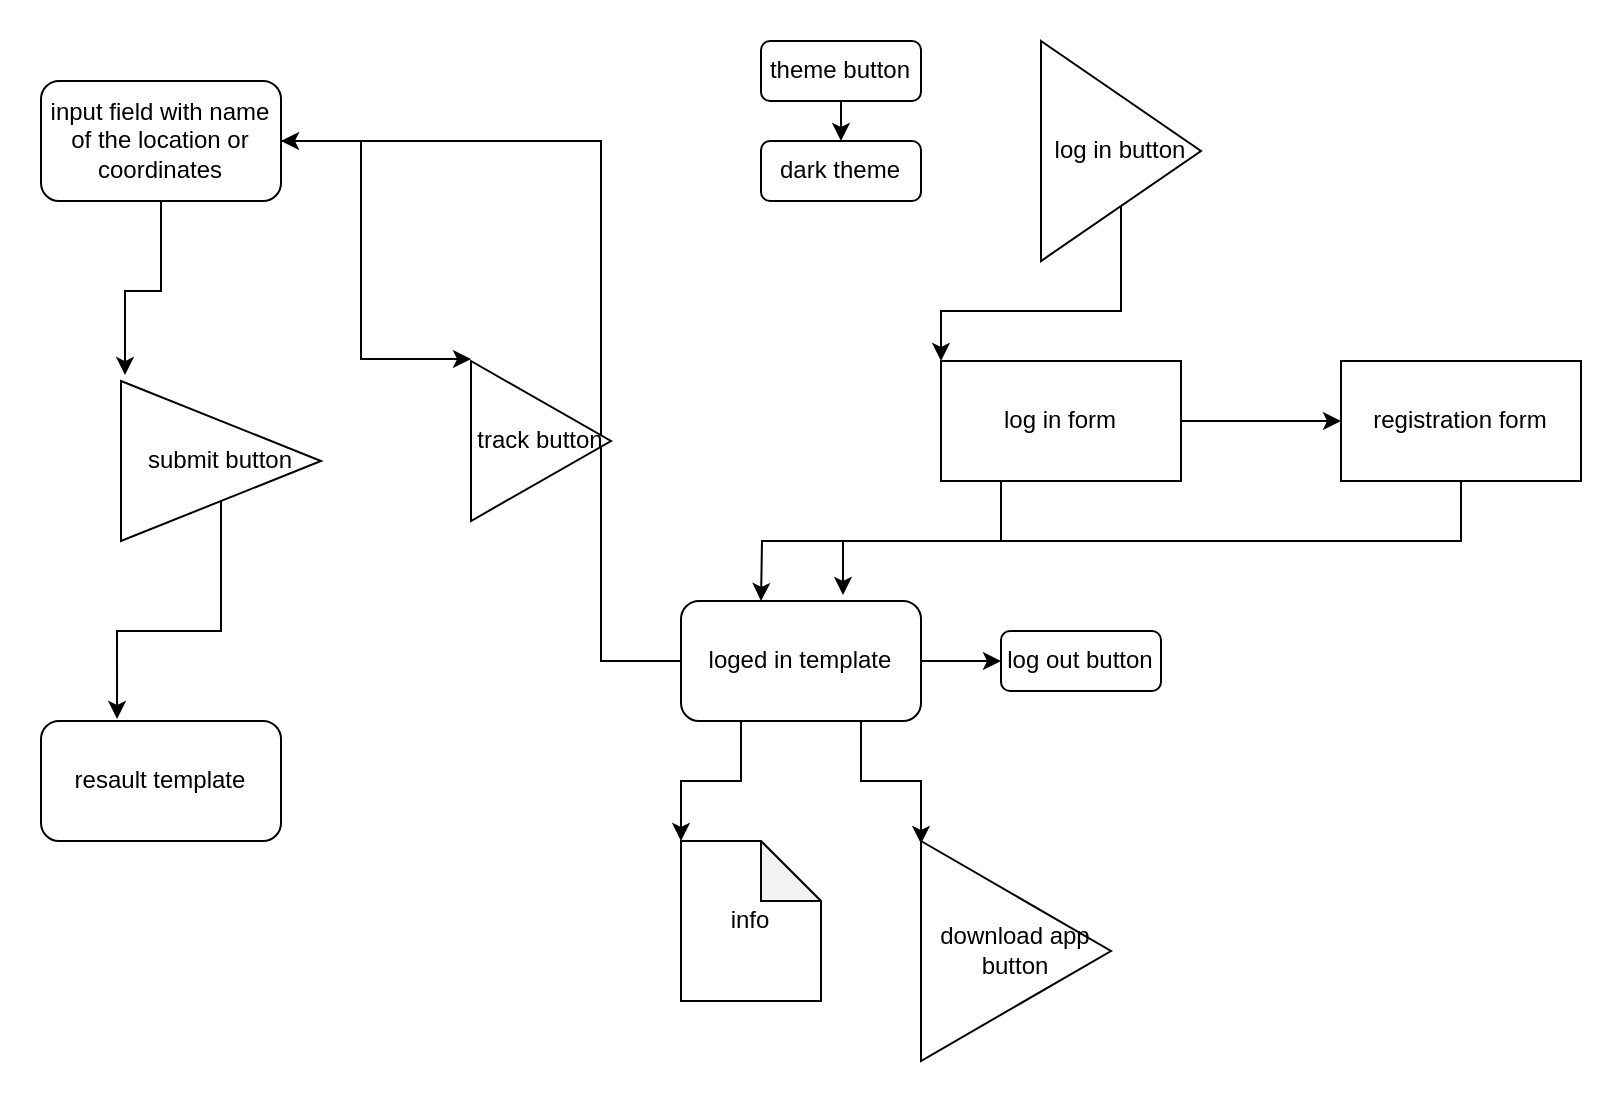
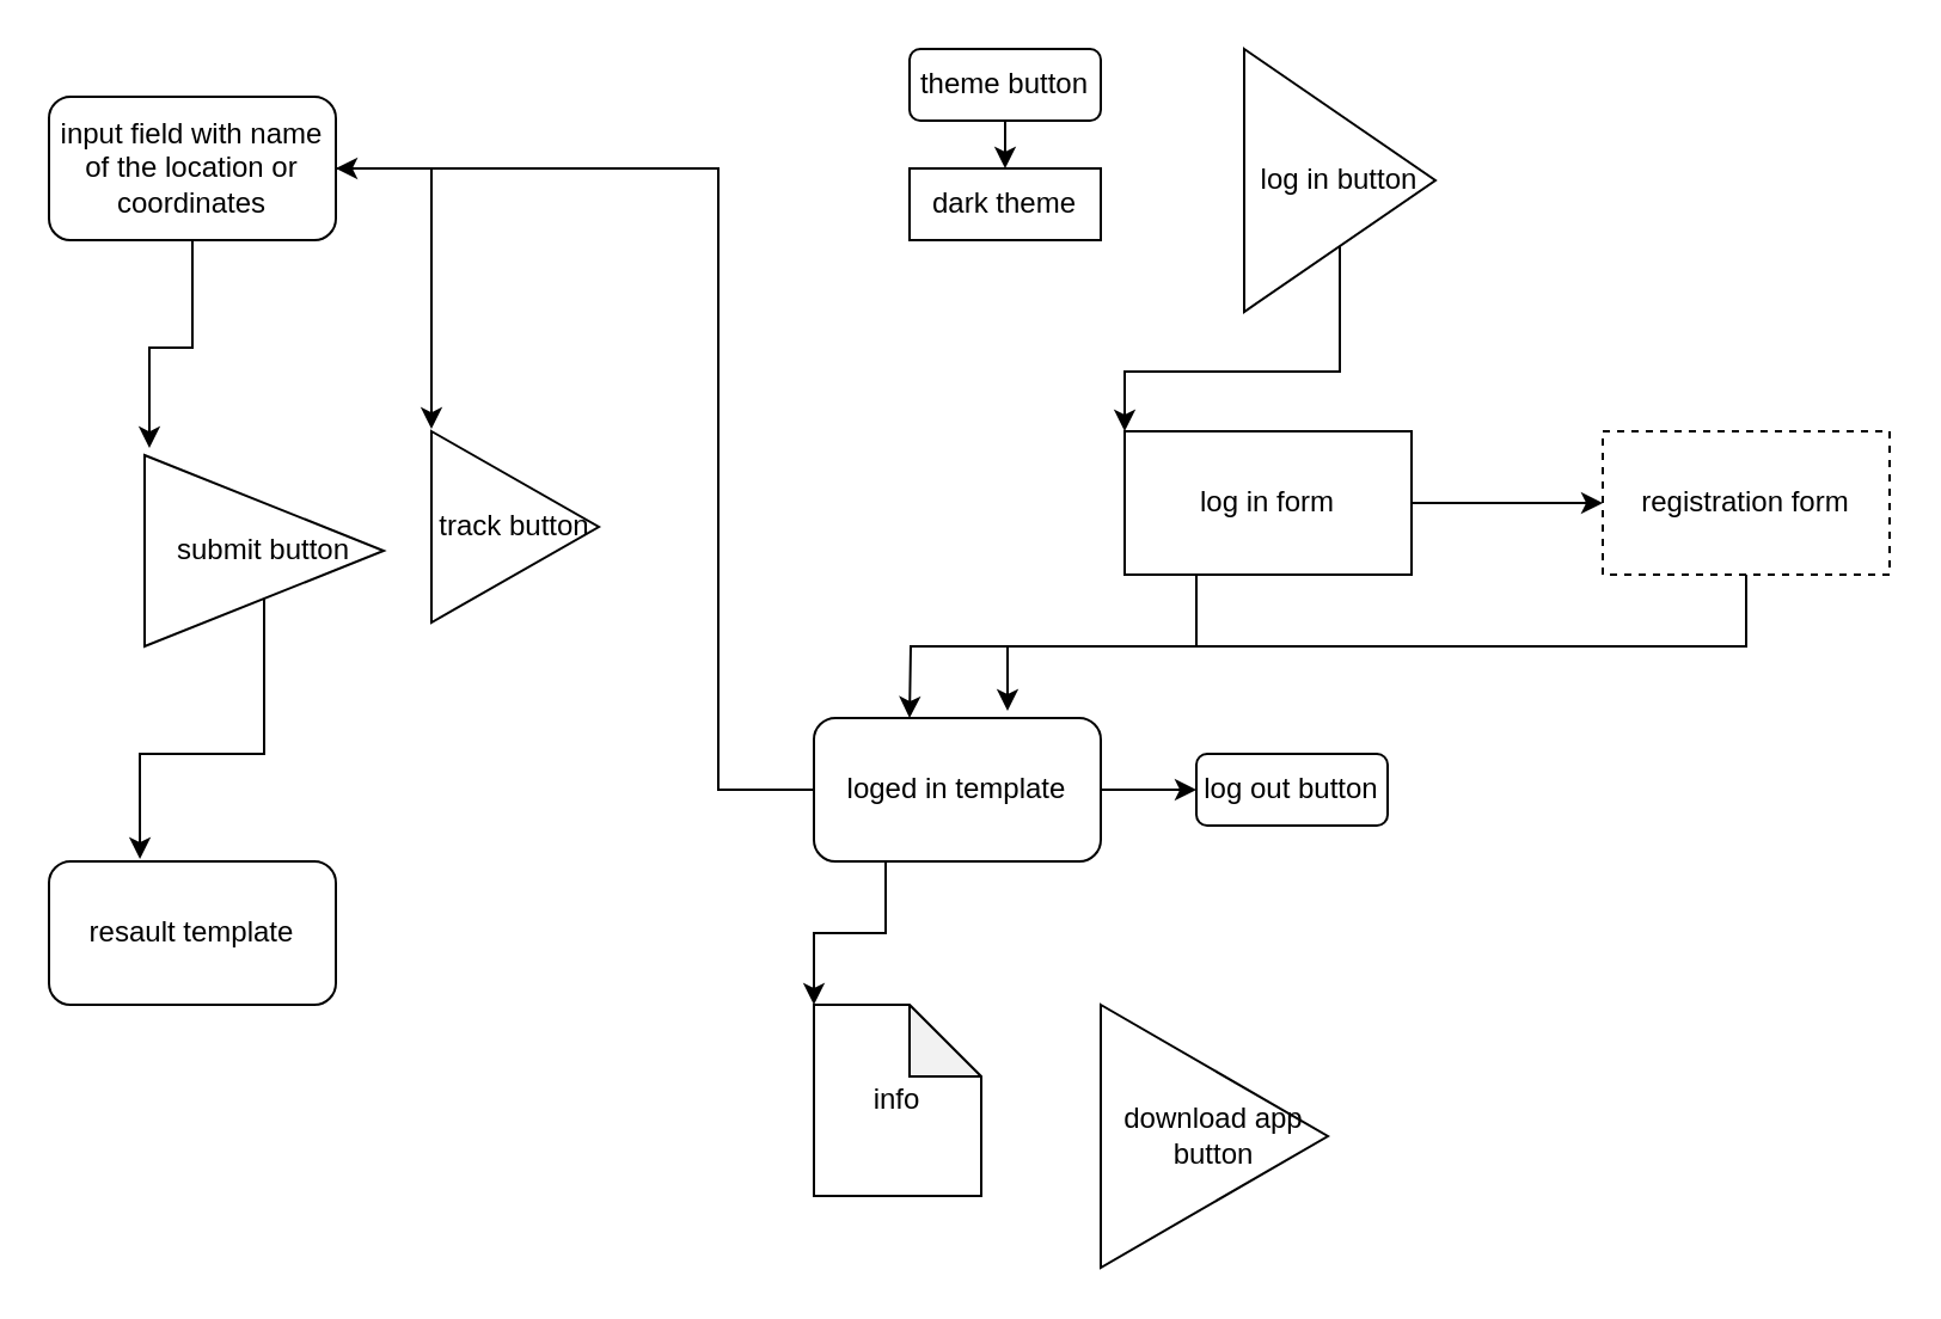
  <mxCell id="0" />
  <mxCell id="1" parent="0" />
  <mxCell id="2" style="edgeStyle=orthogonalEdgeStyle;rounded=0;orthogonalLoop=1;jettySize=auto;html=1;exitX=0.5;exitY=1;exitDx=0;exitDy=0;entryX=0.02;entryY=-0.037;entryDx=0;entryDy=0;entryPerimeter=0;" edge="1" parent="1" source="4" target="6"><mxGeometry relative="1" as="geometry" /></mxCell>
  <mxCell id="3" style="edgeStyle=orthogonalEdgeStyle;rounded=0;orthogonalLoop=1;jettySize=auto;html=1;exitX=1;exitY=0.75;exitDx=0;exitDy=0;entryX=0;entryY=-0.012;entryDx=0;entryDy=0;entryPerimeter=0;" edge="1" parent="1" source="4" target="24"><mxGeometry relative="1" as="geometry"><mxPoint x="220" y="170" as="targetPoint" /><Array as="points"><mxPoint x="140" y="70" /><mxPoint x="180" y="70" /></Array></mxGeometry></mxCell>
  <mxCell id="4" value="input field with name of the location or coordinates" style="rounded=1;whiteSpace=wrap;html=1;" vertex="1" parent="1"><mxGeometry x="20" y="40" width="120" height="60" as="geometry" /></mxCell>
  <mxCell id="5" style="edgeStyle=orthogonalEdgeStyle;rounded=0;orthogonalLoop=1;jettySize=auto;html=1;exitX=0.5;exitY=1;exitDx=0;exitDy=0;entryX=0.317;entryY=-0.017;entryDx=0;entryDy=0;entryPerimeter=0;" edge="1" parent="1" source="6" target="7"><mxGeometry relative="1" as="geometry" /></mxCell>
  <mxCell id="6" value="submit button" style="triangle;whiteSpace=wrap;html=1;" vertex="1" parent="1"><mxGeometry x="60" y="190" width="100" height="80" as="geometry" /></mxCell>
  <mxCell id="7" value="resault template" style="rounded=1;whiteSpace=wrap;html=1;" vertex="1" parent="1"><mxGeometry x="20" y="360" width="120" height="60" as="geometry" /></mxCell>
- <mxCell id="8" value="dark theme" style="rounded=1;whiteSpace=wrap;html=1;" vertex="1" parent="1"><mxGeometry x="380" y="70" width="80" height="30" as="geometry" /></mxCell>
+ <mxCell id="8" value="dark theme" style="whiteSpace=wrap;html=1;rounded=0;" vertex="1" parent="1"><mxGeometry x="380" y="70" width="80" height="30" as="geometry" /></mxCell>
  <mxCell id="9" style="edgeStyle=orthogonalEdgeStyle;rounded=0;orthogonalLoop=1;jettySize=auto;html=1;exitX=0.5;exitY=1;exitDx=0;exitDy=0;entryX=0.5;entryY=0;entryDx=0;entryDy=0;" edge="1" parent="1" source="10" target="8"><mxGeometry relative="1" as="geometry" /></mxCell>
  <mxCell id="10" value="theme button" style="rounded=1;whiteSpace=wrap;html=1;" vertex="1" parent="1"><mxGeometry x="380" width="80" height="30" as="geometry" y="20" /></mxCell>
  <mxCell id="11" style="edgeStyle=orthogonalEdgeStyle;rounded=0;orthogonalLoop=1;jettySize=auto;html=1;entryX=0;entryY=0;entryDx=0;entryDy=0;" edge="1" parent="1" source="12" target="15"><mxGeometry relative="1" as="geometry"><mxPoint x="380" y="180" as="targetPoint" /></mxGeometry></mxCell>
  <mxCell id="12" value="log in button" style="triangle;whiteSpace=wrap;html=1;" vertex="1" parent="1"><mxGeometry x="520" width="80" height="110" as="geometry" y="20" /></mxCell>
  <mxCell id="13" style="edgeStyle=orthogonalEdgeStyle;rounded=0;orthogonalLoop=1;jettySize=auto;html=1;exitX=0.25;exitY=1;exitDx=0;exitDy=0;" edge="1" parent="1" source="15"><mxGeometry relative="1" as="geometry"><mxPoint x="380" y="300" as="targetPoint" /></mxGeometry></mxCell>
  <mxCell id="14" style="edgeStyle=orthogonalEdgeStyle;rounded=0;orthogonalLoop=1;jettySize=auto;html=1;exitX=1;exitY=0.5;exitDx=0;exitDy=0;entryX=0;entryY=0.5;entryDx=0;entryDy=0;" edge="1" parent="1" source="15" target="22"><mxGeometry relative="1" as="geometry"><mxPoint x="530" y="210" as="targetPoint" /></mxGeometry></mxCell>
  <mxCell id="15" value="log in form" style="rounded=0;whiteSpace=wrap;html=1;" vertex="1" parent="1"><mxGeometry x="470" y="180" width="120" height="60" as="geometry" /></mxCell>
  <mxCell id="16" style="edgeStyle=orthogonalEdgeStyle;rounded=0;orthogonalLoop=1;jettySize=auto;html=1;exitX=1;exitY=0.5;exitDx=0;exitDy=0;entryX=0;entryY=0.5;entryDx=0;entryDy=0;" edge="1" parent="1" source="20" target="23"><mxGeometry relative="1" as="geometry"><mxPoint x="490" y="330" as="targetPoint" /></mxGeometry></mxCell>
  <mxCell id="17" style="edgeStyle=orthogonalEdgeStyle;rounded=0;orthogonalLoop=1;jettySize=auto;html=1;exitX=0;exitY=0.5;exitDx=0;exitDy=0;entryX=1;entryY=0.5;entryDx=0;entryDy=0;" edge="1" parent="1" source="20" target="4"><mxGeometry relative="1" as="geometry"><mxPoint x="240" y="200" as="targetPoint" /><Array as="points"><mxPoint x="300" y="330" /><mxPoint x="300" y="70" /></Array></mxGeometry></mxCell>
  <mxCell id="18" style="edgeStyle=orthogonalEdgeStyle;rounded=0;orthogonalLoop=1;jettySize=auto;html=1;exitX=0.25;exitY=1;exitDx=0;exitDy=0;entryX=0;entryY=0;entryDx=0;entryDy=0;entryPerimeter=0;" edge="1" parent="1" source="20" target="25"><mxGeometry relative="1" as="geometry" /></mxCell>
- <mxCell id="19" style="edgeStyle=orthogonalEdgeStyle;rounded=0;orthogonalLoop=1;jettySize=auto;html=1;exitX=0.75;exitY=1;exitDx=0;exitDy=0;entryX=0;entryY=0.013;entryDx=0;entryDy=0;entryPerimeter=0;" edge="1" parent="1" source="20" target="26"><mxGeometry relative="1" as="geometry"><Array as="points"><mxPoint x="430" y="390" /><mxPoint x="460" y="390" /></Array></mxGeometry></mxCell>
  <mxCell id="20" value="loged in template" style="rounded=1;whiteSpace=wrap;html=1;" vertex="1" parent="1"><mxGeometry x="340" y="300" width="120" height="60" as="geometry" /></mxCell>
  <mxCell id="21" style="edgeStyle=orthogonalEdgeStyle;rounded=0;orthogonalLoop=1;jettySize=auto;html=1;exitX=0.5;exitY=1;exitDx=0;exitDy=0;entryX=0.675;entryY=-0.05;entryDx=0;entryDy=0;entryPerimeter=0;" edge="1" parent="1" source="22" target="20"><mxGeometry relative="1" as="geometry" /></mxCell>
- <mxCell id="22" value="registration form" style="rounded=0;whiteSpace=wrap;html=1;" vertex="1" parent="1"><mxGeometry x="670" y="180" width="120" height="60" as="geometry" /></mxCell>
+ <mxCell id="22" value="registration form" style="rounded=0;whiteSpace=wrap;html=1;dashed=1;" vertex="1" parent="1"><mxGeometry x="670" y="180" width="120" height="60" as="geometry" /></mxCell>
  <mxCell id="23" value="log out button" style="rounded=1;whiteSpace=wrap;html=1;" vertex="1" parent="1"><mxGeometry x="500" y="315" width="80" height="30" as="geometry" /></mxCell>
- <mxCell id="24" value="track button" style="triangle;whiteSpace=wrap;html=1;" vertex="1" parent="1"><mxGeometry x="235" y="180" width="70" height="80" as="geometry" /></mxCell>
+ <mxCell id="24" value="track button" style="triangle;whiteSpace=wrap;html=1;" vertex="1" parent="1"><mxGeometry x="180" y="180" width="70" height="80" as="geometry" /></mxCell>
  <mxCell id="25" value="info" style="shape=note;whiteSpace=wrap;html=1;backgroundOutline=1;darkOpacity=0.05;" vertex="1" parent="1"><mxGeometry x="340" y="420" width="70" height="80" as="geometry" /></mxCell>
  <mxCell id="26" value="download app button" style="triangle;whiteSpace=wrap;html=1;" vertex="1" parent="1"><mxGeometry x="460" y="420" width="95" height="110" as="geometry" /></mxCell>
